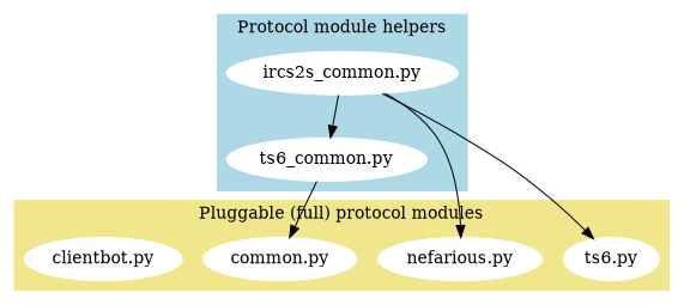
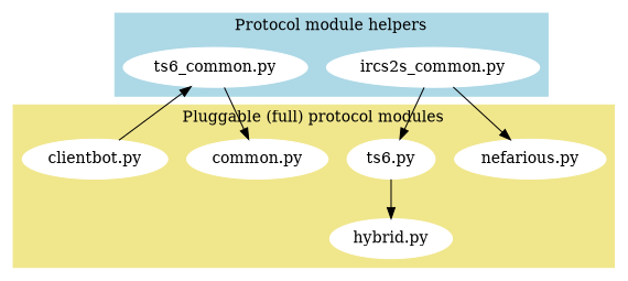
  digraph {
    node [color=white style=filled]
    "ircs2s_common.py"
    "ts6_common.py"
    "nefarious.py"
    "ts6.py"
    n5 [label="common.py"]
+   "hybrid.py"
    "clientbot.py"
    subgraph cluster_1 {
      color=lightblue
      label="Protocol module helpers"
      style=filled
      "ircs2s_common.py"
      "ts6_common.py"
    }
    subgraph cluster_2 {
      color=khaki
      label="Pluggable (full) protocol modules"
      style=filled
      "nefarious.py"
      "ts6.py"
      n5
+     "hybrid.py"
      "clientbot.py"
    }
-   "ircs2s_common.py" -> "ts6_common.py"
+   "clientbot.py" -> "ts6_common.py"
    "ircs2s_common.py" -> "nefarious.py"
    "ircs2s_common.py" -> "ts6.py"
    "ts6_common.py" -> n5
+   "ts6.py" -> "hybrid.py"
  }
